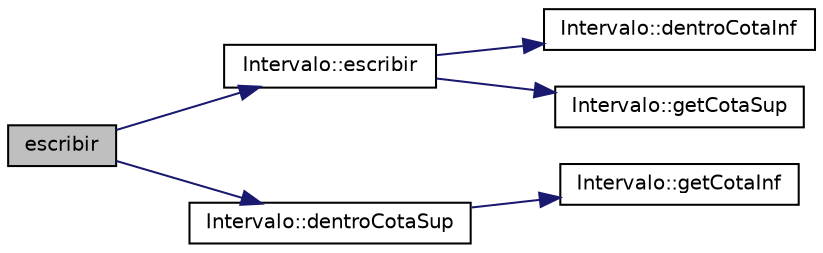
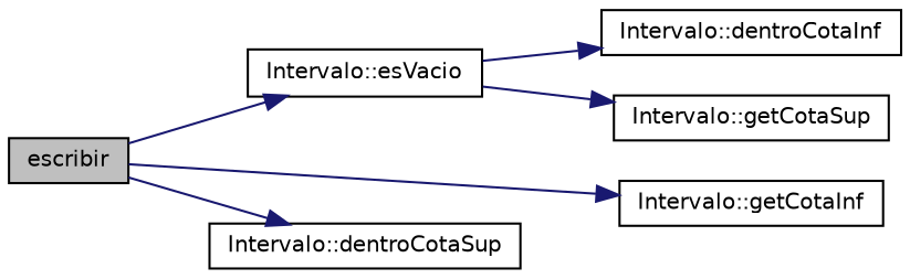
  digraph {
    rankdir=LR
    node [color=black fillcolor=white fontname=Helvetica fontsize=10 shape=record style=filled]
    edge [color=midnightblue fontname=Helvetica fontsize=10 labelfontname=Helvetica labelfontsize=10 style=solid]
    n1 [fillcolor=grey75 fontcolor=black height=0.2 label=escribir width=0.4]
-   n2 [height=0.2 label="Intervalo::escribir" width=0.4]
+   n2 [height=0.2 label="Intervalo::esVacio" width=0.4]
    n3 [height=0.2 label="Intervalo::getCotaInf" width=0.4]
    n4 [height=0.2 label="Intervalo::dentroCotaSup" width=0.4]
    n5 [height=0.2 label="Intervalo::dentroCotaInf" width=0.4]
    n6 [height=0.2 label="Intervalo::getCotaSup" width=0.4]
    n1 -> n2
-   n4 -> n3
+   n1 -> n3
    n1 -> n4
    n2 -> n5
    n2 -> n6
  }
